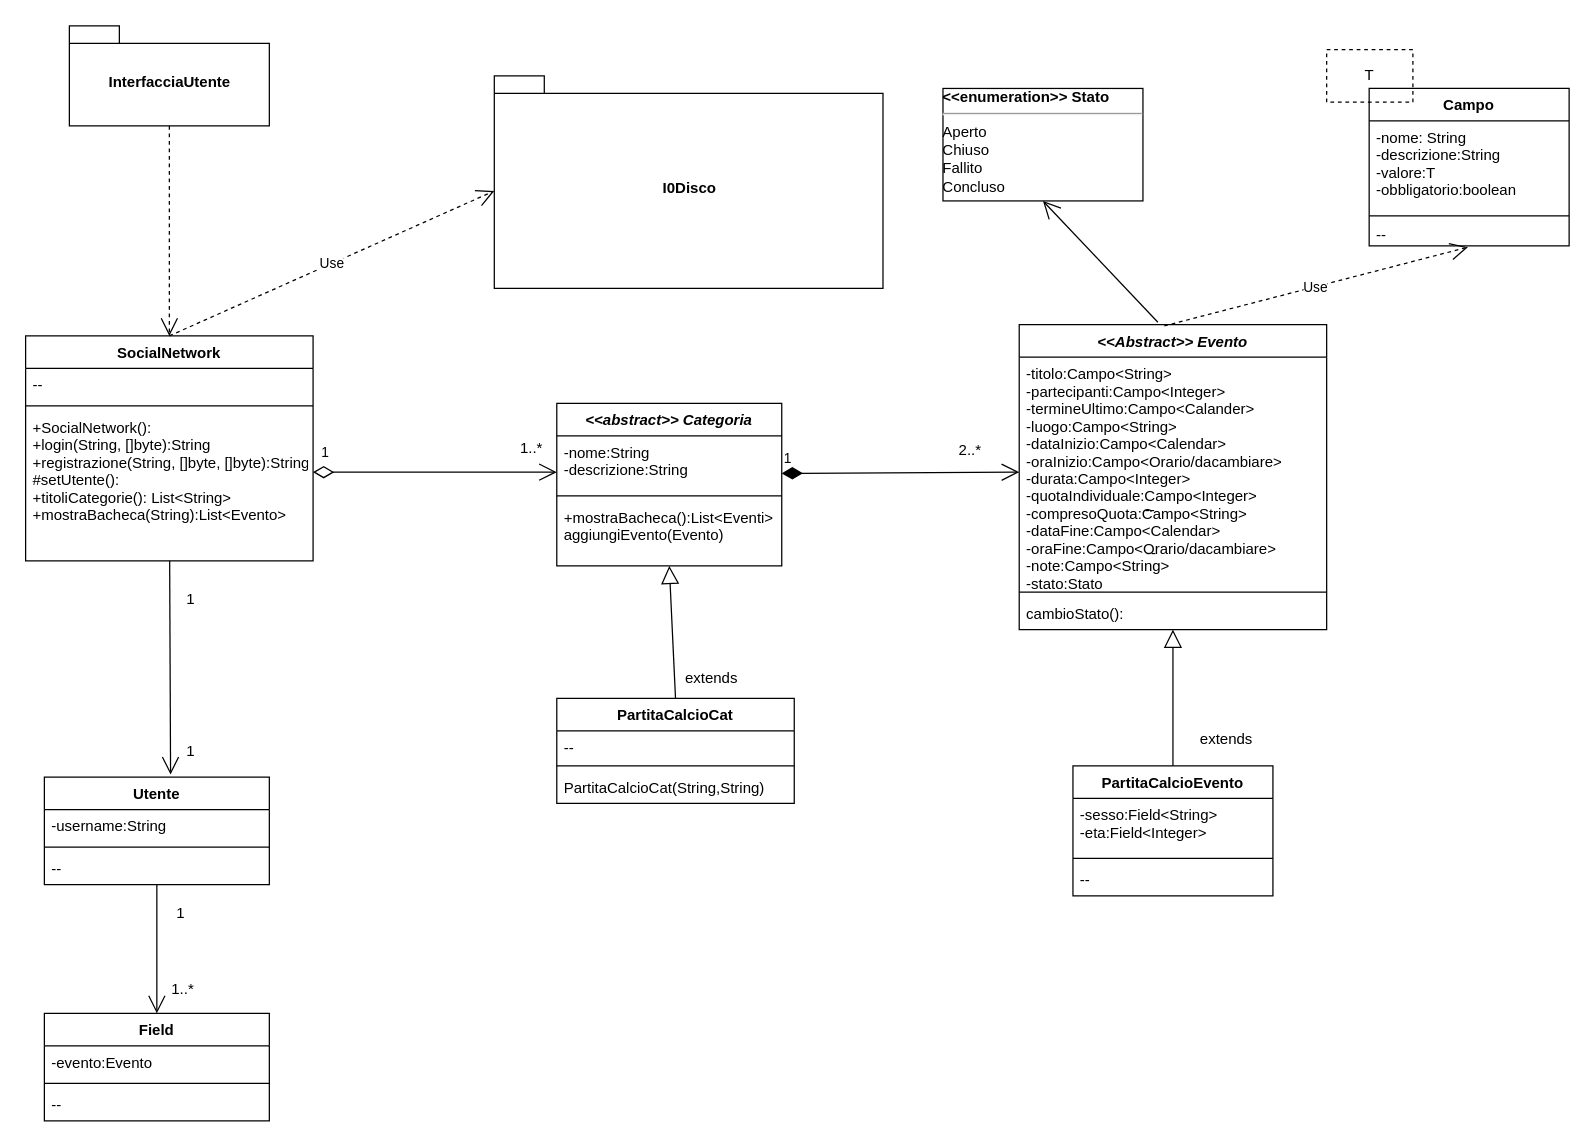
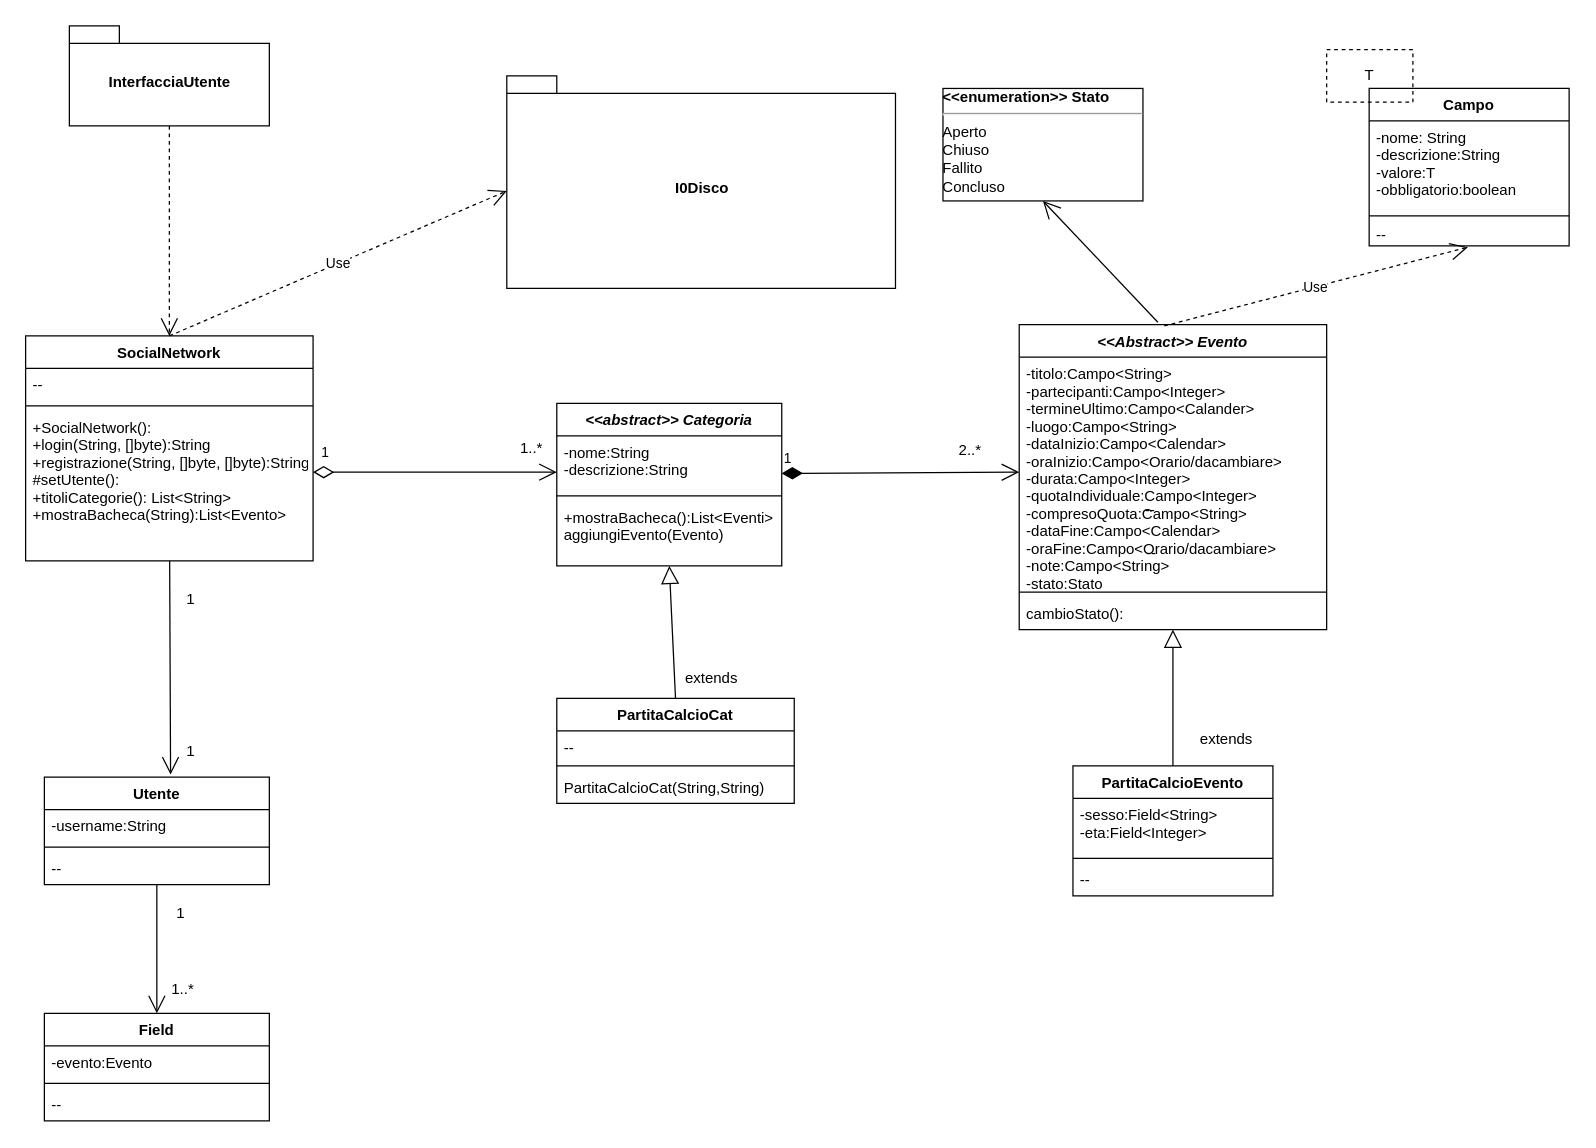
  <mxCell id="0" />
  <mxCell id="1" parent="0" />
  <mxCell id="2" value="&lt;&lt;Abstract&gt;&gt; Evento" style="swimlane;fontStyle=3;align=center;verticalAlign=top;childLayout=stackLayout;horizontal=1;startSize=26;horizontalStack=0;resizeParent=1;resizeParentMax=0;resizeLast=0;collapsible=1;marginBottom=0;" parent="1" vertex="1"><mxGeometry x="815" y="259" width="246" height="244" as="geometry" /></mxCell>
  <mxCell id="3" value="-titolo:Campo&lt;String&gt;&#10;-partecipanti:Campo&lt;Integer&gt;&#10;-termineUltimo:Campo&lt;Calander&gt;&#10;-luogo:Campo&lt;String&gt;&#10;-dataInizio:Campo&lt;Calendar&gt;&#10;-oraInizio:Campo&lt;Orario/dacambiare&gt;&#10;-durata:Campo&lt;Integer&gt;&#10;-quotaIndividuale:Campo&lt;Integer&gt;&#10;-compresoQuota:Campo&lt;String&gt;&#10;-dataFine:Campo&lt;Calendar&gt;&#10;-oraFine:Campo&lt;Orario/dacambiare&gt;&#10;-note:Campo&lt;String&gt;&#10;-stato:Stato&#10;&#10;" style="text;strokeColor=none;fillColor=none;align=left;verticalAlign=top;spacingLeft=4;spacingRight=4;overflow=hidden;rotatable=0;points=[[0,0.5],[1,0.5]];portConstraint=eastwest;" parent="2" vertex="1"><mxGeometry y="26" width="246" height="184" as="geometry" /></mxCell>
  <mxCell id="4" value="" style="line;strokeWidth=1;fillColor=none;align=left;verticalAlign=middle;spacingTop=-1;spacingLeft=3;spacingRight=3;rotatable=0;labelPosition=right;points=[];portConstraint=eastwest;" parent="2" vertex="1"><mxGeometry y="210" width="246" height="8" as="geometry" /></mxCell>
  <mxCell id="5" value="cambioStato():" style="text;strokeColor=none;fillColor=none;align=left;verticalAlign=top;spacingLeft=4;spacingRight=4;overflow=hidden;rotatable=0;points=[[0,0.5],[1,0.5]];portConstraint=eastwest;" parent="2" vertex="1"><mxGeometry y="218" width="246" height="26" as="geometry" /></mxCell>
  <mxCell id="6" value="InterfacciaUtente" style="shape=folder;fontStyle=1;spacingTop=10;tabWidth=40;tabHeight=14;tabPosition=left;html=1;" parent="1" vertex="1"><mxGeometry x="55" y="20" width="160" height="80" as="geometry" /></mxCell>
- <mxCell id="7" value="I0Disco" style="shape=folder;fontStyle=1;spacingTop=10;tabWidth=40;tabHeight=14;tabPosition=left;html=1;" parent="1" vertex="1"><mxGeometry x="395" y="60" width="311" height="170" as="geometry" /></mxCell>
+ <mxCell id="7" value="I0Disco" style="shape=folder;fontStyle=1;spacingTop=10;tabWidth=40;tabHeight=14;tabPosition=left;html=1;" parent="1" vertex="1"><mxGeometry x="405" y="60" width="311" height="170" as="geometry" /></mxCell>
  <mxCell id="8" value="Campo" style="swimlane;fontStyle=1;align=center;verticalAlign=top;childLayout=stackLayout;horizontal=1;startSize=26;horizontalStack=0;resizeParent=1;resizeParentMax=0;resizeLast=0;collapsible=1;marginBottom=0;" parent="1" vertex="1"><mxGeometry x="1095" y="70" width="160" height="126" as="geometry"><mxRectangle x="639" y="707" width="70" height="26" as="alternateBounds" /></mxGeometry></mxCell>
  <mxCell id="9" value="-nome: String&#10;-descrizione:String&#10;-valore:T&#10;-obbligatorio:boolean&#10;" style="text;strokeColor=none;fillColor=none;align=left;verticalAlign=top;spacingLeft=4;spacingRight=4;overflow=hidden;rotatable=0;points=[[0,0.5],[1,0.5]];portConstraint=eastwest;" parent="8" vertex="1"><mxGeometry y="26" width="160" height="74" as="geometry" /></mxCell>
  <mxCell id="10" value="" style="line;strokeWidth=1;fillColor=none;align=left;verticalAlign=middle;spacingTop=-1;spacingLeft=3;spacingRight=3;rotatable=0;labelPosition=right;points=[];portConstraint=eastwest;" parent="8" vertex="1"><mxGeometry y="100" width="160" height="4" as="geometry" /></mxCell>
  <mxCell id="11" value="--" style="text;strokeColor=none;fillColor=none;align=left;verticalAlign=top;spacingLeft=4;spacingRight=4;overflow=hidden;rotatable=0;points=[[0,0.5],[1,0.5]];portConstraint=eastwest;" parent="8" vertex="1"><mxGeometry y="104" width="160" height="22" as="geometry" /></mxCell>
  <mxCell id="12" value="&lt;div&gt;T&lt;/div&gt;" style="rounded=0;whiteSpace=wrap;html=1;dashed=1;gradientColor=none;fillColor=none;" parent="1" vertex="1"><mxGeometry x="1061" y="39" width="69" height="42" as="geometry" /></mxCell>
  <mxCell id="13" value="&lt;div&gt;--&lt;/div&gt;" style="text;html=1;resizable=0;points=[];autosize=1;align=left;verticalAlign=top;spacingTop=-4;" parent="1" vertex="1"><mxGeometry x="914" y="398" width="20" height="20" as="geometry" /></mxCell>
  <mxCell id="14" value="&lt;div&gt;--&lt;/div&gt;&lt;div&gt;&lt;br&gt;&lt;/div&gt;" style="text;html=1;resizable=0;points=[];autosize=1;align=left;verticalAlign=top;spacingTop=-4;" parent="1" vertex="1"><mxGeometry x="915" y="432" width="20" height="30" as="geometry" /></mxCell>
  <mxCell id="15" value="SocialNetwork" style="swimlane;fontStyle=1;align=center;verticalAlign=top;childLayout=stackLayout;horizontal=1;startSize=26;horizontalStack=0;resizeParent=1;resizeParentMax=0;resizeLast=0;collapsible=1;marginBottom=0;strokeColor=#000000;fillColor=none;gradientColor=none;swimlaneFillColor=none;" parent="1" vertex="1"><mxGeometry x="20" y="268" width="230" height="180" as="geometry" /></mxCell>
  <mxCell id="16" value="--" style="text;strokeColor=none;fillColor=none;align=left;verticalAlign=top;spacingLeft=4;spacingRight=4;overflow=hidden;rotatable=0;points=[[0,0.5],[1,0.5]];portConstraint=eastwest;" parent="15" vertex="1"><mxGeometry y="26" width="230" height="26" as="geometry" /></mxCell>
  <mxCell id="17" value="" style="line;strokeWidth=1;fillColor=none;align=left;verticalAlign=middle;spacingTop=-1;spacingLeft=3;spacingRight=3;rotatable=0;labelPosition=right;points=[];portConstraint=eastwest;" parent="15" vertex="1"><mxGeometry y="52" width="230" height="8" as="geometry" /></mxCell>
  <mxCell id="18" value="+SocialNetwork():&#10;+login(String, []byte):String&#10;+registrazione(String, []byte, []byte):String#aggiungiUtente():&#10;#setUtente():&#10;+titoliCategorie(): List&lt;String&gt;&#10;+mostraBacheca(String):List&lt;Evento&gt;&#10;&#10;&#10;&#10;&#10;&#10;&#10;" style="text;strokeColor=none;fillColor=none;align=left;verticalAlign=top;spacingLeft=4;spacingRight=4;overflow=hidden;rotatable=0;points=[[0,0.5],[1,0.5]];portConstraint=eastwest;" parent="15" vertex="1"><mxGeometry y="60" width="230" height="120" as="geometry" /></mxCell>
  <mxCell id="19" value="Utente" style="swimlane;fontStyle=1;align=center;verticalAlign=top;childLayout=stackLayout;horizontal=1;startSize=26;horizontalStack=0;resizeParent=1;resizeParentMax=0;resizeLast=0;collapsible=1;marginBottom=0;strokeColor=#000000;fillColor=none;gradientColor=none;" parent="1" vertex="1"><mxGeometry x="35" y="621" width="180" height="86" as="geometry" /></mxCell>
  <mxCell id="20" value="-username:String" style="text;strokeColor=none;fillColor=none;align=left;verticalAlign=top;spacingLeft=4;spacingRight=4;overflow=hidden;rotatable=0;points=[[0,0.5],[1,0.5]];portConstraint=eastwest;" parent="19" vertex="1"><mxGeometry y="26" width="180" height="26" as="geometry" /></mxCell>
  <mxCell id="21" value="" style="line;strokeWidth=1;fillColor=none;align=left;verticalAlign=middle;spacingTop=-1;spacingLeft=3;spacingRight=3;rotatable=0;labelPosition=right;points=[];portConstraint=eastwest;" parent="19" vertex="1"><mxGeometry y="52" width="180" height="8" as="geometry" /></mxCell>
  <mxCell id="22" value="--" style="text;strokeColor=none;fillColor=none;align=left;verticalAlign=top;spacingLeft=4;spacingRight=4;overflow=hidden;rotatable=0;points=[[0,0.5],[1,0.5]];portConstraint=eastwest;" parent="19" vertex="1"><mxGeometry y="60" width="180" height="26" as="geometry" /></mxCell>
  <mxCell id="23" value="&lt;&lt;abstract&gt;&gt; Categoria" style="swimlane;fontStyle=3;align=center;verticalAlign=top;childLayout=stackLayout;horizontal=1;startSize=26;horizontalStack=0;resizeParent=1;resizeParentMax=0;resizeLast=0;collapsible=1;marginBottom=0;strokeColor=#000000;fillColor=none;gradientColor=none;" parent="1" vertex="1"><mxGeometry x="445" y="322" width="180" height="130" as="geometry" /></mxCell>
  <mxCell id="24" value="-nome:String&#10;-descrizione:String&#10;" style="text;strokeColor=none;fillColor=none;align=left;verticalAlign=top;spacingLeft=4;spacingRight=4;overflow=hidden;rotatable=0;points=[[0,0.5],[1,0.5]];portConstraint=eastwest;" parent="23" vertex="1"><mxGeometry y="26" width="180" height="44" as="geometry" /></mxCell>
  <mxCell id="25" value="" style="line;strokeWidth=1;fillColor=none;align=left;verticalAlign=middle;spacingTop=-1;spacingLeft=3;spacingRight=3;rotatable=0;labelPosition=right;points=[];portConstraint=eastwest;" parent="23" vertex="1"><mxGeometry y="70" width="180" height="8" as="geometry" /></mxCell>
  <mxCell id="26" value="+mostraBacheca():List&lt;Eventi&gt;&#10;aggiungiEvento(Evento)&#10;" style="text;strokeColor=none;fillColor=none;align=left;verticalAlign=top;spacingLeft=4;spacingRight=4;overflow=hidden;rotatable=0;points=[[0,0.5],[1,0.5]];portConstraint=eastwest;" parent="23" vertex="1"><mxGeometry y="78" width="180" height="52" as="geometry" /></mxCell>
  <mxCell id="27" value="1" style="endArrow=open;html=1;endSize=12;startArrow=diamondThin;startSize=14;startFill=0;align=left;verticalAlign=bottom;entryX=0;entryY=0.659;entryDx=0;entryDy=0;entryPerimeter=0;" parent="1" target="24" edge="1"><mxGeometry x="-0.949" y="7" relative="1" as="geometry"><mxPoint x="250" y="377" as="sourcePoint" /><mxPoint x="535" y="430" as="targetPoint" /><mxPoint as="offset" /></mxGeometry></mxCell>
  <mxCell id="28" value="1..*" style="text;html=1;resizable=0;points=[];autosize=1;align=left;verticalAlign=top;spacingTop=-4;" parent="1" vertex="1"><mxGeometry x="414" y="348" width="30" height="20" as="geometry" /></mxCell>
  <mxCell id="29" value="1" style="endArrow=open;html=1;endSize=12;startArrow=diamondThin;startSize=14;startFill=1;align=left;verticalAlign=bottom;exitX=1;exitY=0.682;exitDx=0;exitDy=0;exitPerimeter=0;entryX=0;entryY=0.5;entryDx=0;entryDy=0;" parent="1" source="24" target="3" edge="1"><mxGeometry x="-1" y="3" relative="1" as="geometry"><mxPoint x="635" y="376.5" as="sourcePoint" /><mxPoint x="795" y="376.5" as="targetPoint" /></mxGeometry></mxCell>
  <mxCell id="30" value="PartitaCalcioCat" style="swimlane;fontStyle=1;align=center;verticalAlign=top;childLayout=stackLayout;horizontal=1;startSize=26;horizontalStack=0;resizeParent=1;resizeParentMax=0;resizeLast=0;collapsible=1;marginBottom=0;strokeColor=#000000;fillColor=none;gradientColor=none;" parent="1" vertex="1"><mxGeometry x="445" y="558" width="190" height="84" as="geometry" /></mxCell>
  <mxCell id="31" value="--&#10;" style="text;strokeColor=none;fillColor=none;align=left;verticalAlign=top;spacingLeft=4;spacingRight=4;overflow=hidden;rotatable=0;points=[[0,0.5],[1,0.5]];portConstraint=eastwest;" parent="30" vertex="1"><mxGeometry y="26" width="190" height="24" as="geometry" /></mxCell>
  <mxCell id="32" value="" style="line;strokeWidth=1;fillColor=none;align=left;verticalAlign=middle;spacingTop=-1;spacingLeft=3;spacingRight=3;rotatable=0;labelPosition=right;points=[];portConstraint=eastwest;" parent="30" vertex="1"><mxGeometry y="50" width="190" height="8" as="geometry" /></mxCell>
  <mxCell id="33" value="PartitaCalcioCat(String,String)" style="text;strokeColor=none;fillColor=none;align=left;verticalAlign=top;spacingLeft=4;spacingRight=4;overflow=hidden;rotatable=0;points=[[0,0.5],[1,0.5]];portConstraint=eastwest;" parent="30" vertex="1"><mxGeometry y="58" width="190" height="26" as="geometry" /></mxCell>
  <mxCell id="34" value="" style="endArrow=block;endFill=0;endSize=12;html=1;exitX=0.5;exitY=0;exitDx=0;exitDy=0;entryX=0.5;entryY=1;entryDx=0;entryDy=0;" parent="1" source="30" target="23" edge="1"><mxGeometry width="160" relative="1" as="geometry"><mxPoint x="535" y="550" as="sourcePoint" /><mxPoint x="537" y="470" as="targetPoint" /><Array as="points" /></mxGeometry></mxCell>
  <mxCell id="35" value="" style="endArrow=open;endFill=1;endSize=12;html=1;entryX=0.561;entryY=-0.023;entryDx=0;entryDy=0;entryPerimeter=0;" parent="1" source="18" target="19" edge="1"><mxGeometry width="160" relative="1" as="geometry"><mxPoint x="55" y="540" as="sourcePoint" /><mxPoint x="215" y="540" as="targetPoint" /></mxGeometry></mxCell>
  <mxCell id="36" value="PartitaCalcioEvento" style="swimlane;fontStyle=1;align=center;verticalAlign=top;childLayout=stackLayout;horizontal=1;startSize=26;horizontalStack=0;resizeParent=1;resizeParentMax=0;resizeLast=0;collapsible=1;marginBottom=0;strokeColor=#000000;fillColor=none;gradientColor=none;" parent="1" vertex="1"><mxGeometry x="858" y="612" width="160" height="104" as="geometry" /></mxCell>
  <mxCell id="37" value="-sesso:Field&lt;String&gt;&#10;-eta:Field&lt;Integer&gt;&#10;" style="text;strokeColor=none;fillColor=none;align=left;verticalAlign=top;spacingLeft=4;spacingRight=4;overflow=hidden;rotatable=0;points=[[0,0.5],[1,0.5]];portConstraint=eastwest;" parent="36" vertex="1"><mxGeometry y="26" width="160" height="44" as="geometry" /></mxCell>
  <mxCell id="38" value="" style="line;strokeWidth=1;fillColor=none;align=left;verticalAlign=middle;spacingTop=-1;spacingLeft=3;spacingRight=3;rotatable=0;labelPosition=right;points=[];portConstraint=eastwest;" parent="36" vertex="1"><mxGeometry y="70" width="160" height="8" as="geometry" /></mxCell>
  <mxCell id="39" value="--" style="text;strokeColor=none;fillColor=none;align=left;verticalAlign=top;spacingLeft=4;spacingRight=4;overflow=hidden;rotatable=0;points=[[0,0.5],[1,0.5]];portConstraint=eastwest;" parent="36" vertex="1"><mxGeometry y="78" width="160" height="26" as="geometry" /></mxCell>
  <mxCell id="40" value="" style="endArrow=block;endFill=0;endSize=12;html=1;exitX=0.5;exitY=0;exitDx=0;exitDy=0;entryX=0.5;entryY=1;entryDx=0;entryDy=0;" parent="1" source="36" target="2" edge="1"><mxGeometry width="160" relative="1" as="geometry"><mxPoint x="789.5" y="217.5" as="sourcePoint" /><mxPoint x="915" y="610" as="targetPoint" /></mxGeometry></mxCell>
  <mxCell id="41" value="2..*" style="text;html=1;resizable=0;points=[];autosize=1;align=left;verticalAlign=top;spacingTop=-4;" parent="1" vertex="1"><mxGeometry x="765" y="350" width="30" height="20" as="geometry" /></mxCell>
  <mxCell id="42" value="&lt;div&gt;1&lt;/div&gt;" style="text;html=1;resizable=0;points=[];autosize=1;align=left;verticalAlign=top;spacingTop=-4;" parent="1" vertex="1"><mxGeometry x="147" y="469" width="20" height="20" as="geometry" /></mxCell>
  <mxCell id="43" value="&lt;div&gt;1&lt;/div&gt;&lt;div&gt;&lt;br&gt;&lt;/div&gt;" style="text;html=1;resizable=0;points=[];autosize=1;align=left;verticalAlign=top;spacingTop=-4;" parent="1" vertex="1"><mxGeometry x="147" y="591" width="20" height="30" as="geometry" /></mxCell>
  <mxCell id="44" value="" style="endArrow=open;endFill=1;endSize=12;html=1;jumpStyle=none;dashed=1;entryX=0.5;entryY=0;entryDx=0;entryDy=0;" parent="1" source="6" target="15" edge="1"><mxGeometry width="160" relative="1" as="geometry"><mxPoint x="20" y="106.5" as="sourcePoint" /><mxPoint x="180" y="106.5" as="targetPoint" /></mxGeometry></mxCell>
  <mxCell id="45" value="Use" style="endArrow=open;endSize=12;dashed=1;html=1;exitX=0.5;exitY=0;exitDx=0;exitDy=0;entryX=0;entryY=0;entryDx=0;entryDy=92;entryPerimeter=0;" parent="1" source="15" target="7" edge="1"><mxGeometry width="160" relative="1" as="geometry"><mxPoint x="269" y="110" as="sourcePoint" /><mxPoint x="429" y="110" as="targetPoint" /></mxGeometry></mxCell>
  <mxCell id="46" value="Use" style="endArrow=open;endSize=12;dashed=1;html=1;entryX=0.494;entryY=1.045;entryDx=0;entryDy=0;exitX=0.472;exitY=0.004;exitDx=0;exitDy=0;exitPerimeter=0;entryPerimeter=0;" parent="1" source="2" target="11" edge="1"><mxGeometry width="160" relative="1" as="geometry"><mxPoint x="925" y="260" as="sourcePoint" /><mxPoint x="965" y="570" as="targetPoint" /></mxGeometry></mxCell>
  <mxCell id="47" value="extends" style="text;html=1;resizable=0;points=[];autosize=1;align=left;verticalAlign=top;spacingTop=-4;" parent="1" vertex="1"><mxGeometry x="546" y="532" width="60" height="20" as="geometry" /></mxCell>
  <mxCell id="48" value="extends" style="text;html=1;resizable=0;points=[];autosize=1;align=left;verticalAlign=top;spacingTop=-4;" parent="1" vertex="1"><mxGeometry x="958" y="581" width="60" height="20" as="geometry" /></mxCell>
  <mxCell id="49" value="&lt;b&gt;&amp;lt;&amp;lt;enumeration&amp;gt;&amp;gt; Stato&lt;br&gt;&lt;/b&gt;&lt;hr&gt;&lt;div&gt;Aperto&lt;/div&gt;&lt;div&gt;Chiuso&lt;/div&gt;&lt;div&gt;Fallito&lt;/div&gt;&lt;div&gt;Concluso&lt;br&gt;&lt;/div&gt;" style="verticalAlign=top;align=left;overflow=fill;fontSize=12;fontFamily=Helvetica;html=1;" vertex="1" parent="1"><mxGeometry x="754" y="70" width="160" height="90" as="geometry" /></mxCell>
  <mxCell id="50" value="" style="endArrow=open;endFill=1;endSize=12;html=1;exitX=0.451;exitY=-0.008;exitDx=0;exitDy=0;entryX=0.5;entryY=1;entryDx=0;entryDy=0;exitPerimeter=0;" edge="1" parent="1" source="2" target="49"><mxGeometry width="160" relative="1" as="geometry"><mxPoint x="1135" y="541.5" as="sourcePoint" /><mxPoint x="1295" y="541.5" as="targetPoint" /></mxGeometry></mxCell>
  <mxCell id="51" value="Field" style="swimlane;fontStyle=1;align=center;verticalAlign=top;childLayout=stackLayout;horizontal=1;startSize=26;horizontalStack=0;resizeParent=1;resizeParentMax=0;resizeLast=0;collapsible=1;marginBottom=0;" vertex="1" parent="1"><mxGeometry x="35" y="810" width="180" height="86" as="geometry" /></mxCell>
  <mxCell id="52" value="-evento:Evento" style="text;strokeColor=none;fillColor=none;align=left;verticalAlign=top;spacingLeft=4;spacingRight=4;overflow=hidden;rotatable=0;points=[[0,0.5],[1,0.5]];portConstraint=eastwest;" vertex="1" parent="51"><mxGeometry y="26" width="180" height="26" as="geometry" /></mxCell>
  <mxCell id="53" value="" style="line;strokeWidth=1;fillColor=none;align=left;verticalAlign=middle;spacingTop=-1;spacingLeft=3;spacingRight=3;rotatable=0;labelPosition=right;points=[];portConstraint=eastwest;" vertex="1" parent="51"><mxGeometry y="52" width="180" height="8" as="geometry" /></mxCell>
  <mxCell id="54" value="--&#10;" style="text;strokeColor=none;fillColor=none;align=left;verticalAlign=top;spacingLeft=4;spacingRight=4;overflow=hidden;rotatable=0;points=[[0,0.5],[1,0.5]];portConstraint=eastwest;" vertex="1" parent="51"><mxGeometry y="60" width="180" height="26" as="geometry" /></mxCell>
  <mxCell id="55" value="" style="endArrow=open;endFill=1;endSize=12;html=1;exitX=0.5;exitY=1;exitDx=0;exitDy=0;exitPerimeter=0;entryX=0.5;entryY=0;entryDx=0;entryDy=0;" edge="1" parent="1" source="22" target="51"><mxGeometry width="160" relative="1" as="geometry"><mxPoint x="25" y="920" as="sourcePoint" /><mxPoint x="185" y="920" as="targetPoint" /></mxGeometry></mxCell>
  <mxCell id="56" value="1" style="text;html=1;resizable=0;points=[];autosize=1;align=left;verticalAlign=top;spacingTop=-4;" vertex="1" parent="1"><mxGeometry x="139" y="720" width="20" height="20" as="geometry" /></mxCell>
  <mxCell id="57" value="1..*" style="text;html=1;resizable=0;points=[];autosize=1;align=left;verticalAlign=top;spacingTop=-4;" vertex="1" parent="1"><mxGeometry x="135" y="781" width="30" height="20" as="geometry" /></mxCell>
